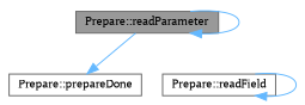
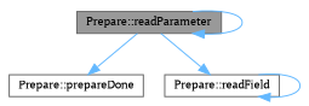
  digraph {
    fontname="PT Serif"
    rankdir=TB
    node [color=grey40 fillcolor=white fontname="PT Serif" fontsize=10 shape=box style=filled]
    edge [color=steelblue1 fontname="PT Serif" fontsize=10 labelfontname=Helvetica labelfontsize=10 style=solid]
    n1 [color=gray40 fillcolor=grey60 fontcolor=black height=0.2 label="Prepare::readParameter" width=0.4]
    n2 [height=0.2 label="Prepare::prepareDone" width=0.4]
    n3 [height=0.2 label="Prepare::readField" width=0.4]
    n1 -> n1
    n1 -> n2
+   n1 -> n3
    n3 -> n3
  }
